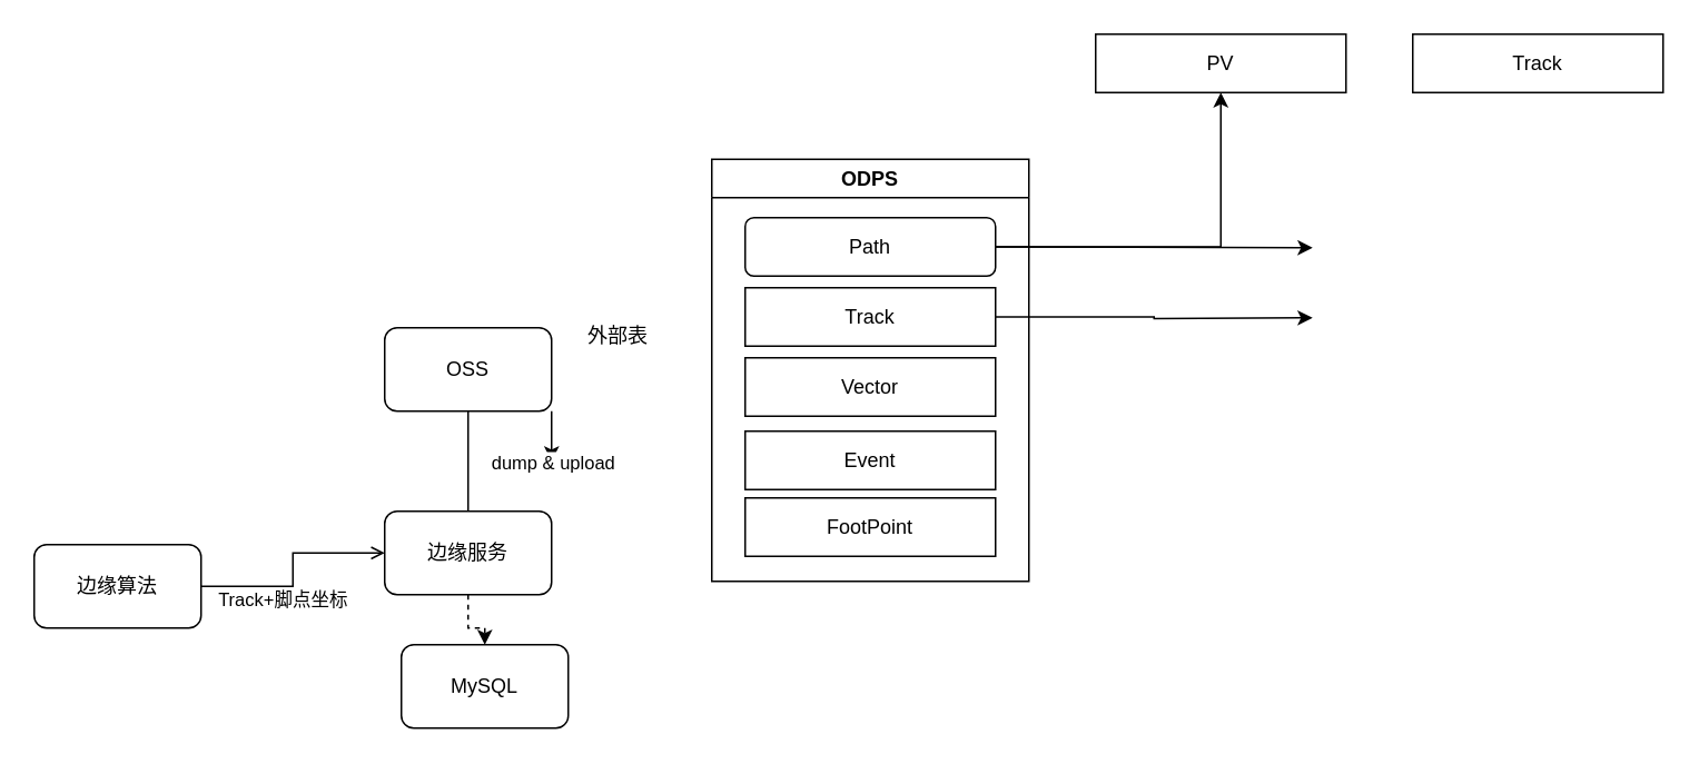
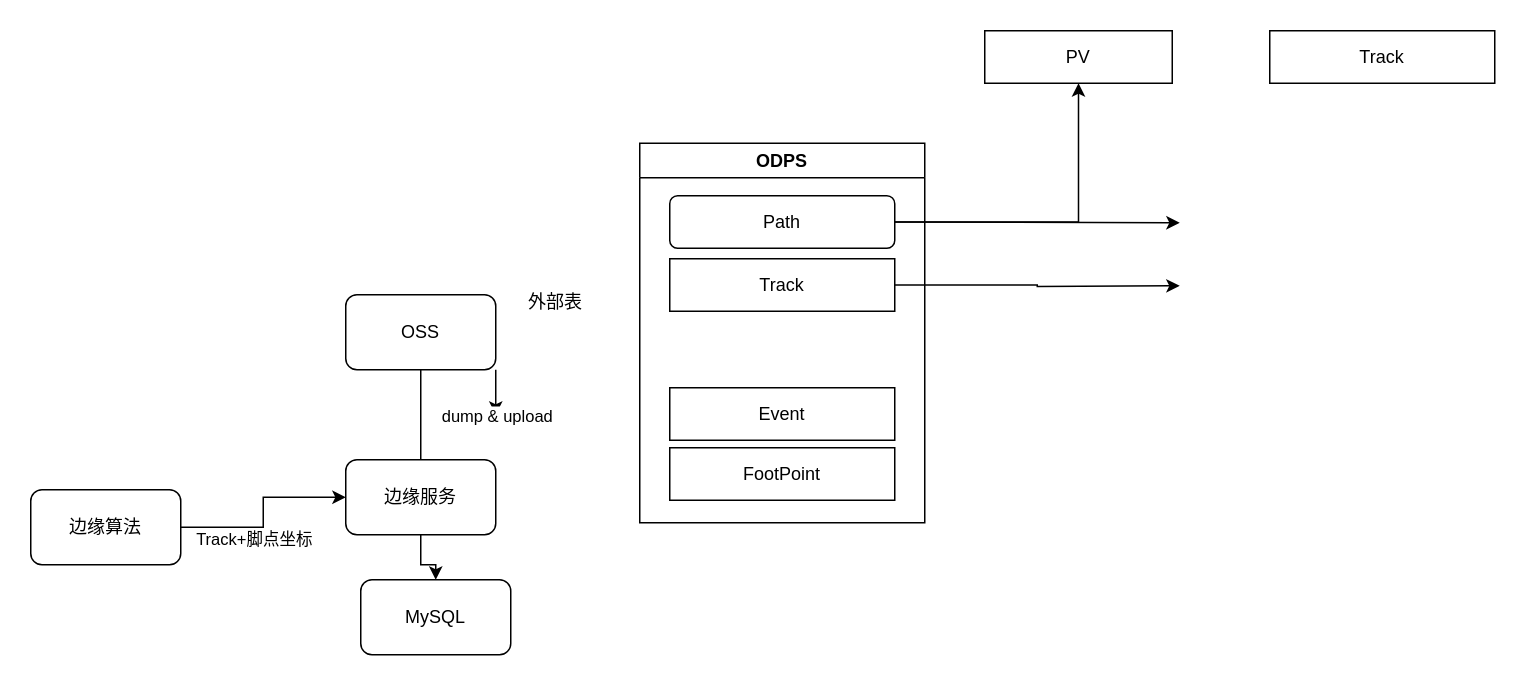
  <mxCell id="0" />
  <mxCell id="1" parent="0" />
- <mxCell id="2" value="" style="edgeStyle=orthogonalEdgeStyle;rounded=0;orthogonalLoop=1;jettySize=auto;html=1;endArrow=open;" edge="1" parent="1" source="4" target="7"><mxGeometry relative="1" as="geometry" /></mxCell>
+ <mxCell id="2" value="" style="edgeStyle=orthogonalEdgeStyle;rounded=0;orthogonalLoop=1;jettySize=auto;html=1;" edge="1" parent="1" source="4" target="7"><mxGeometry relative="1" as="geometry" /></mxCell>
  <mxCell id="3" value="Track+脚点坐标" style="edgeLabel;html=1;align=center;verticalAlign=middle;resizable=0;points=[];" vertex="1" connectable="0" parent="2"><mxGeometry y="2" relative="1" as="geometry"><mxPoint x="-5" y="17" as="offset" /></mxGeometry></mxCell>
  <mxCell id="4" value="边缘算法" style="rounded=1;whiteSpace=wrap;html=1;" vertex="1" parent="1"><mxGeometry x="20" y="326" width="100" height="50" as="geometry" /></mxCell>
  <mxCell id="5" value="" style="edgeStyle=orthogonalEdgeStyle;rounded=0;orthogonalLoop=1;jettySize=auto;html=1;endArrow=none;" edge="1" parent="1" source="7" target="9"><mxGeometry relative="1" as="geometry" /></mxCell>
- <mxCell id="6" value="" style="edgeStyle=orthogonalEdgeStyle;rounded=0;orthogonalLoop=1;jettySize=auto;html=1;dashed=1;" edge="1" parent="1" source="7" target="11"><mxGeometry relative="1" as="geometry" /></mxCell>
+ <mxCell id="6" value="" style="edgeStyle=orthogonalEdgeStyle;rounded=0;orthogonalLoop=1;jettySize=auto;html=1;" edge="1" parent="1" source="7" target="11"><mxGeometry relative="1" as="geometry" /></mxCell>
  <mxCell id="7" value="边缘服务" style="rounded=1;whiteSpace=wrap;html=1;" vertex="1" parent="1"><mxGeometry x="230" y="306" width="100" height="50" as="geometry" /></mxCell>
  <mxCell id="8" value="" style="edgeStyle=orthogonalEdgeStyle;rounded=0;orthogonalLoop=1;jettySize=auto;html=1;" edge="1" parent="1" source="9" target="10"><mxGeometry relative="1" as="geometry"><mxPoint x="410" y="221" as="targetPoint" /></mxGeometry></mxCell>
  <mxCell id="9" value="OSS" style="rounded=1;whiteSpace=wrap;html=1;" vertex="1" parent="1"><mxGeometry x="230" y="196" width="100" height="50" as="geometry" /></mxCell>
  <mxCell id="10" value="dump &amp;amp; upload" style="edgeLabel;html=1;align=center;verticalAlign=middle;resizable=0;points=[];" vertex="1" connectable="0" parent="1"><mxGeometry x="330" y="276" as="geometry" /></mxCell>
  <mxCell id="11" value="MySQL" style="rounded=1;whiteSpace=wrap;html=1;" vertex="1" parent="1"><mxGeometry x="240" y="386" width="100" height="50" as="geometry" /></mxCell>
  <mxCell id="12" value="外部表" style="text;html=1;strokeColor=none;fillColor=none;align=center;verticalAlign=middle;whiteSpace=wrap;rounded=0;" vertex="1" parent="1"><mxGeometry x="340" y="186" width="60" height="30" as="geometry" /></mxCell>
  <mxCell id="13" value="ODPS" style="swimlane;whiteSpace=wrap;html=1;" vertex="1" parent="1"><mxGeometry x="426" y="95" width="190" height="253" as="geometry" /></mxCell>
  <mxCell id="14" value="Path" style="whiteSpace=wrap;html=1;rounded=1;" vertex="1" parent="13"><mxGeometry x="20" y="35" width="150" height="35" as="geometry" /></mxCell>
  <mxCell id="15" value="Track" style="whiteSpace=wrap;html=1;" vertex="1" parent="13"><mxGeometry x="20" y="77" width="150" height="35" as="geometry" /></mxCell>
  <mxCell id="16" value="Event" style="whiteSpace=wrap;html=1;" vertex="1" parent="13"><mxGeometry x="20" y="163" width="150" height="35" as="geometry" /></mxCell>
  <mxCell id="17" value="FootPoint" style="whiteSpace=wrap;html=1;" vertex="1" parent="13"><mxGeometry x="20" y="203" width="150" height="35" as="geometry" /></mxCell>
- <mxCell id="18" value="Vector" style="whiteSpace=wrap;html=1;" vertex="1" parent="13"><mxGeometry x="20" y="119" width="150" height="35" as="geometry" /></mxCell>
- <mxCell id="19" value="PV" style="whiteSpace=wrap;html=1;" vertex="1" parent="1"><mxGeometry x="656" y="20" width="150" height="35" as="geometry" /></mxCell>
+ <mxCell id="19" value="PV" style="whiteSpace=wrap;html=1;" vertex="1" parent="1"><mxGeometry x="656" y="20" width="125" height="35" as="geometry" /></mxCell>
  <mxCell id="20" value="" style="edgeStyle=orthogonalEdgeStyle;rounded=0;orthogonalLoop=1;jettySize=auto;html=1;exitX=1;exitY=0.5;exitDx=0;exitDy=0;" edge="1" parent="1" source="14" target="19"><mxGeometry relative="1" as="geometry"><mxPoint x="656" y="130" as="sourcePoint" /></mxGeometry></mxCell>
  <mxCell id="21" value="Track" style="whiteSpace=wrap;html=1;" vertex="1" parent="1"><mxGeometry x="846" y="20" width="150" height="35" as="geometry" /></mxCell>
  <mxCell id="22" value="" style="edgeStyle=orthogonalEdgeStyle;rounded=0;orthogonalLoop=1;jettySize=auto;html=1;" edge="1" parent="1" source="15"><mxGeometry relative="1" as="geometry"><mxPoint x="786" y="190" as="targetPoint" /></mxGeometry></mxCell>
  <mxCell id="23" value="" style="endArrow=classic;html=1;rounded=0;exitX=1;exitY=0.5;exitDx=0;exitDy=0;" edge="1" parent="1" source="14"><mxGeometry width="50" height="50" relative="1" as="geometry"><mxPoint x="646" y="230" as="sourcePoint" /><mxPoint x="786" y="148" as="targetPoint" /></mxGeometry></mxCell>
